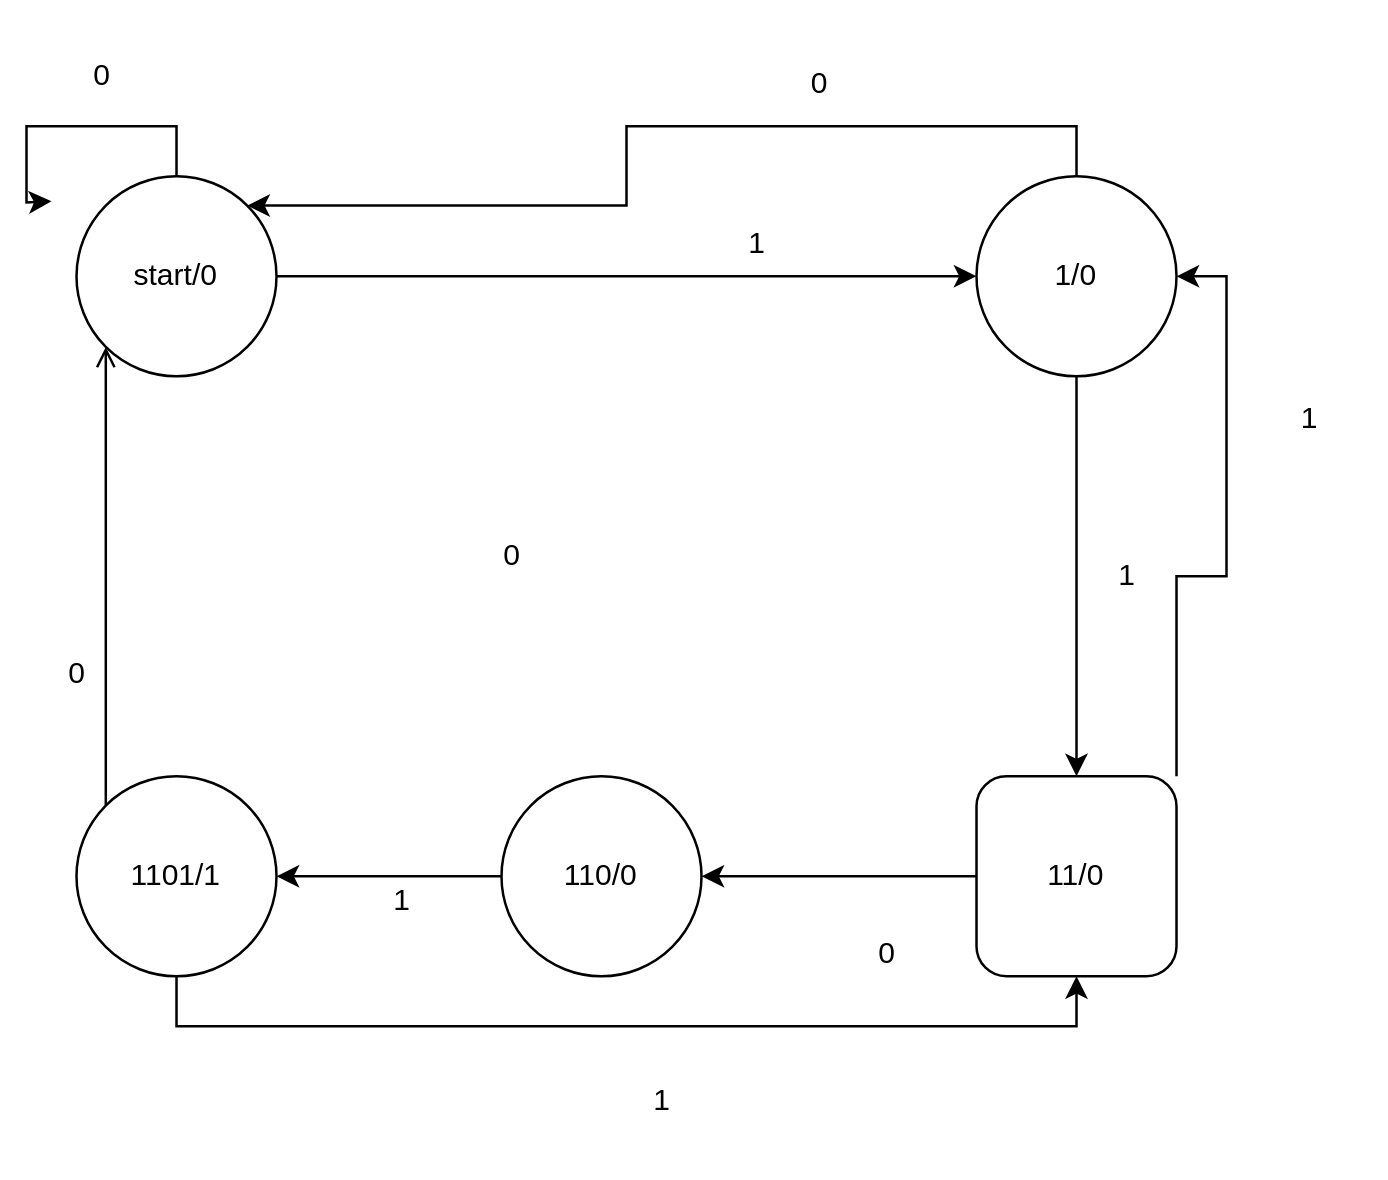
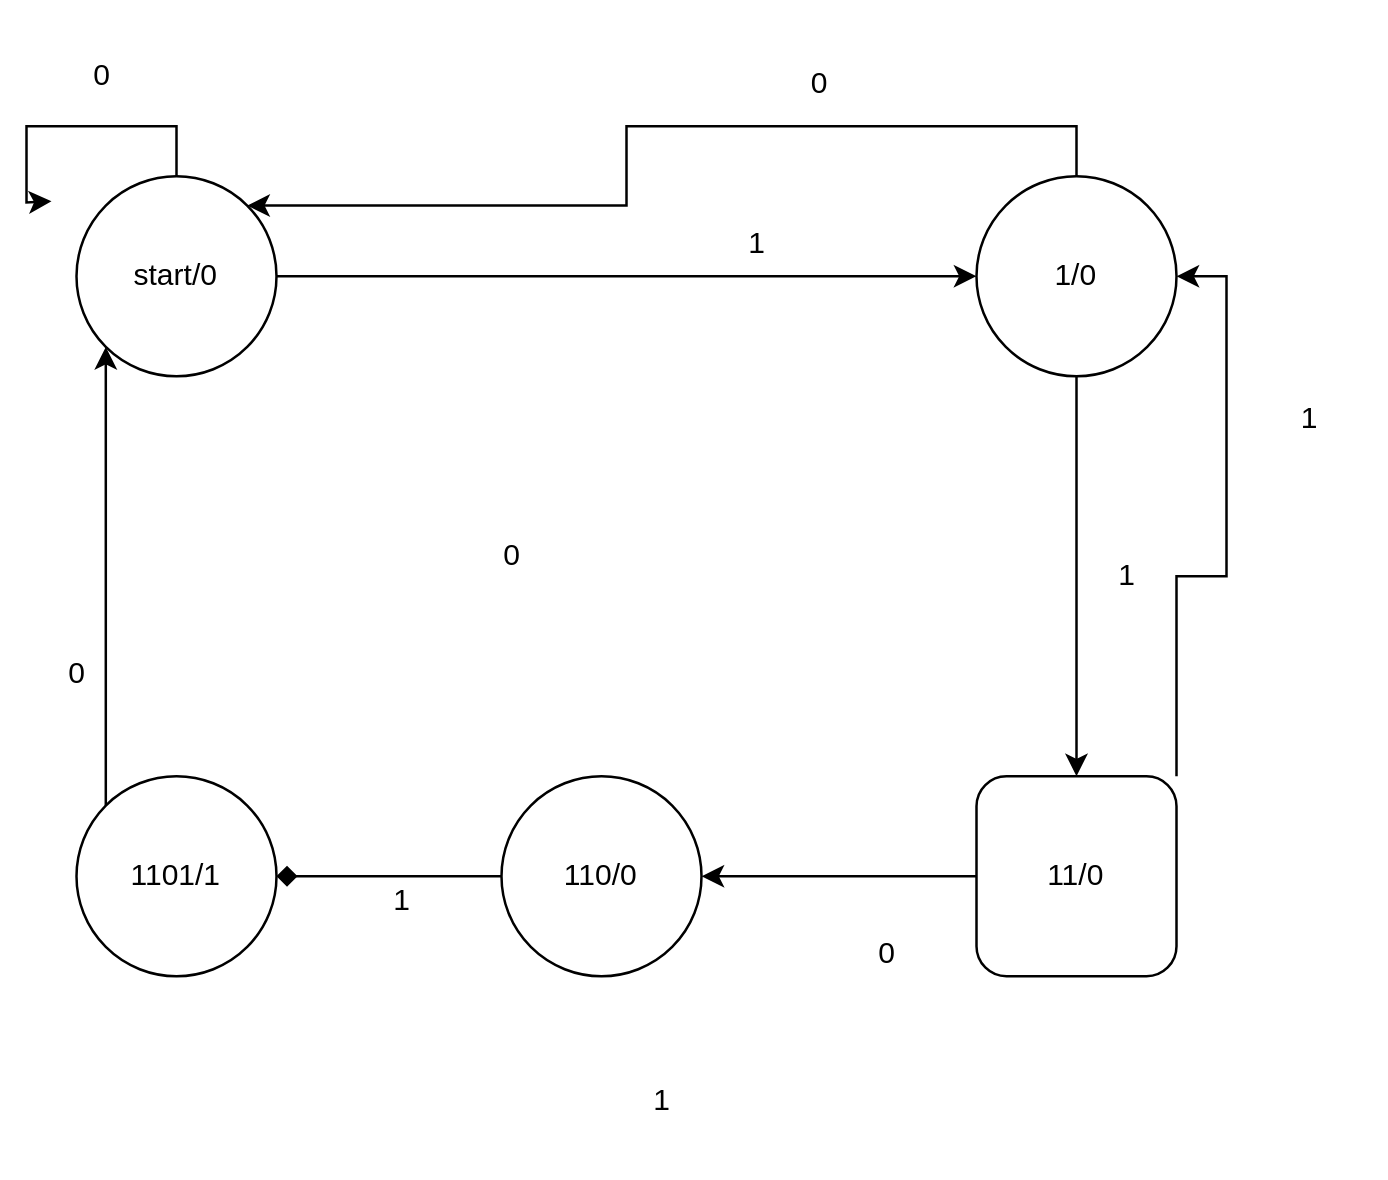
  <mxCell id="0" />
  <mxCell id="1" parent="0" />
  <mxCell id="2" style="edgeStyle=orthogonalEdgeStyle;rounded=0;orthogonalLoop=1;jettySize=auto;html=1;exitX=1;exitY=0.5;exitDx=0;exitDy=0;entryX=0;entryY=0.5;entryDx=0;entryDy=0;" edge="1" parent="1" source="4" target="7"><mxGeometry relative="1" as="geometry" /></mxCell>
  <mxCell id="3" style="edgeStyle=orthogonalEdgeStyle;rounded=0;orthogonalLoop=1;jettySize=auto;html=1;exitX=0.5;exitY=0;exitDx=0;exitDy=0;" edge="1" parent="1" source="4"><mxGeometry relative="1" as="geometry"><mxPoint x="20" y="80" as="targetPoint" /></mxGeometry></mxCell>
  <mxCell id="4" value="start/0" style="ellipse;whiteSpace=wrap;html=1;aspect=fixed;" vertex="1" parent="1"><mxGeometry x="30" y="70" width="80" height="80" as="geometry" /></mxCell>
  <mxCell id="5" style="edgeStyle=orthogonalEdgeStyle;rounded=0;orthogonalLoop=1;jettySize=auto;html=1;exitX=0.5;exitY=1;exitDx=0;exitDy=0;" edge="1" parent="1" source="7" target="11"><mxGeometry relative="1" as="geometry" /></mxCell>
  <mxCell id="6" style="edgeStyle=orthogonalEdgeStyle;rounded=0;orthogonalLoop=1;jettySize=auto;html=1;exitX=0.5;exitY=0;exitDx=0;exitDy=0;entryX=1;entryY=0;entryDx=0;entryDy=0;" edge="1" parent="1" source="7" target="4"><mxGeometry relative="1" as="geometry" /></mxCell>
  <mxCell id="7" value="1/0" style="ellipse;whiteSpace=wrap;html=1;aspect=fixed;" vertex="1" parent="1"><mxGeometry x="390" y="70" width="80" height="80" as="geometry" /></mxCell>
  <mxCell id="8" value="1" style="text;html=1;align=center;verticalAlign=middle;resizable=0;points=[];autosize=1;" vertex="1" parent="1"><mxGeometry x="292" y="87" width="20" height="20" as="geometry" /></mxCell>
  <mxCell id="9" style="edgeStyle=orthogonalEdgeStyle;rounded=0;orthogonalLoop=1;jettySize=auto;html=1;exitX=0;exitY=0.5;exitDx=0;exitDy=0;entryX=1;entryY=0.5;entryDx=0;entryDy=0;" edge="1" parent="1" source="11" target="14"><mxGeometry relative="1" as="geometry" /></mxCell>
  <mxCell id="10" style="edgeStyle=orthogonalEdgeStyle;rounded=0;orthogonalLoop=1;jettySize=auto;html=1;exitX=1;exitY=0;exitDx=0;exitDy=0;entryX=1;entryY=0.5;entryDx=0;entryDy=0;" edge="1" parent="1" source="11" target="7"><mxGeometry relative="1" as="geometry" /></mxCell>
  <mxCell id="11" value="11/0" style="whiteSpace=wrap;html=1;aspect=fixed;rounded=1;" vertex="1" parent="1"><mxGeometry x="390" y="310" width="80" height="80" as="geometry" /></mxCell>
  <mxCell id="12" value="1" style="text;html=1;align=center;verticalAlign=middle;resizable=0;points=[];autosize=1;" vertex="1" parent="1"><mxGeometry x="440" y="220" width="20" height="20" as="geometry" /></mxCell>
- <mxCell id="13" style="edgeStyle=orthogonalEdgeStyle;rounded=0;orthogonalLoop=1;jettySize=auto;html=1;exitX=0;exitY=0.5;exitDx=0;exitDy=0;entryX=1;entryY=0.5;entryDx=0;entryDy=0;" edge="1" parent="1" source="14" target="18"><mxGeometry relative="1" as="geometry" /></mxCell>
+ <mxCell id="13" style="edgeStyle=orthogonalEdgeStyle;rounded=0;orthogonalLoop=1;jettySize=auto;html=1;exitX=0;exitY=0.5;exitDx=0;exitDy=0;entryX=1;entryY=0.5;entryDx=0;entryDy=0;endArrow=diamond;" edge="1" parent="1" source="14" target="18"><mxGeometry relative="1" as="geometry" /></mxCell>
  <mxCell id="14" value="110/0" style="ellipse;whiteSpace=wrap;html=1;aspect=fixed;" vertex="1" parent="1"><mxGeometry x="200" y="310" width="80" height="80" as="geometry" /></mxCell>
  <mxCell id="15" value="0" style="text;html=1;align=center;verticalAlign=middle;resizable=0;points=[];autosize=1;" vertex="1" parent="1"><mxGeometry x="344" y="371" width="20" height="20" as="geometry" /></mxCell>
- <mxCell id="16" style="edgeStyle=orthogonalEdgeStyle;rounded=0;orthogonalLoop=1;jettySize=auto;html=1;exitX=0.5;exitY=1;exitDx=0;exitDy=0;entryX=0.5;entryY=1;entryDx=0;entryDy=0;" edge="1" parent="1" source="18" target="11"><mxGeometry relative="1" as="geometry" /></mxCell>
- <mxCell id="17" style="edgeStyle=orthogonalEdgeStyle;rounded=0;orthogonalLoop=1;jettySize=auto;html=1;exitX=0;exitY=0;exitDx=0;exitDy=0;entryX=0;entryY=1;entryDx=0;entryDy=0;endArrow=open;" edge="1" parent="1" source="18" target="4"><mxGeometry relative="1" as="geometry" /></mxCell>
+ <mxCell id="17" style="edgeStyle=orthogonalEdgeStyle;rounded=0;orthogonalLoop=1;jettySize=auto;html=1;exitX=0;exitY=0;exitDx=0;exitDy=0;entryX=0;entryY=1;entryDx=0;entryDy=0;" edge="1" parent="1" source="18" target="4"><mxGeometry relative="1" as="geometry" /></mxCell>
  <mxCell id="18" value="1101/1" style="ellipse;whiteSpace=wrap;html=1;aspect=fixed;" vertex="1" parent="1"><mxGeometry x="30" y="310" width="80" height="80" as="geometry" /></mxCell>
  <mxCell id="19" value="1" style="text;html=1;align=center;verticalAlign=middle;resizable=0;points=[];autosize=1;" vertex="1" parent="1"><mxGeometry x="150" y="350" width="20" height="20" as="geometry" /></mxCell>
  <mxCell id="20" value="1" style="text;html=1;align=center;verticalAlign=middle;resizable=0;points=[];autosize=1;" vertex="1" parent="1"><mxGeometry x="513" y="157" width="20" height="20" as="geometry" /></mxCell>
  <mxCell id="21" value="0" style="text;html=1;align=center;verticalAlign=middle;resizable=0;points=[];autosize=1;" vertex="1" parent="1"><mxGeometry x="30" y="20" width="20" height="20" as="geometry" /></mxCell>
  <mxCell id="22" value="0" style="text;html=1;align=center;verticalAlign=middle;resizable=0;points=[];autosize=1;" vertex="1" parent="1"><mxGeometry x="194" y="212" width="20" height="20" as="geometry" /></mxCell>
  <mxCell id="23" value="1" style="text;html=1;align=center;verticalAlign=middle;resizable=0;points=[];autosize=1;" vertex="1" parent="1"><mxGeometry x="254" y="430" width="20" height="20" as="geometry" /></mxCell>
  <mxCell id="24" value="0" style="text;html=1;align=center;verticalAlign=middle;resizable=0;points=[];autosize=1;" vertex="1" parent="1"><mxGeometry x="20" y="259" width="20" height="20" as="geometry" /></mxCell>
  <mxCell id="25" value="0" style="text;html=1;align=center;verticalAlign=middle;resizable=0;points=[];autosize=1;" vertex="1" parent="1"><mxGeometry x="317" y="23" width="20" height="20" as="geometry" /></mxCell>
